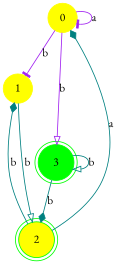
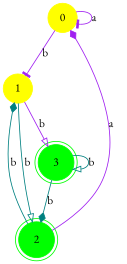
  digraph {
    fontname="EB Garamond"
    node [color=yellow fontname="EB Garamond" shape=circle style=filled]
    edge [arrowhead=onormal color=teal fontname="EB Garamond"]
    0
    1
-   2 [color=green shape=doublecircle fillcolor=yellow]
+   2 [color=green shape=doublecircle]
    3 [color=green shape=doublecircle]
    0 -> 0 [arrowhead=tee color=purple label=a]
    0 -> 1 [arrowhead=tee color=purple label=b]
    1 -> 2 [label=b]
-   0 -> 3 [color=purple label=b]
-   2 -> 0 [arrowhead=diamond label=a]
+   1 -> 3 [color=purple label=b]
+   2 -> 0 [arrowhead=diamond color=purple label=a]
    2 -> 1 [arrowhead=diamond label=b]
    3 -> 2 [arrowhead=diamond label=b]
    3 -> 3 [label=b]
  }
